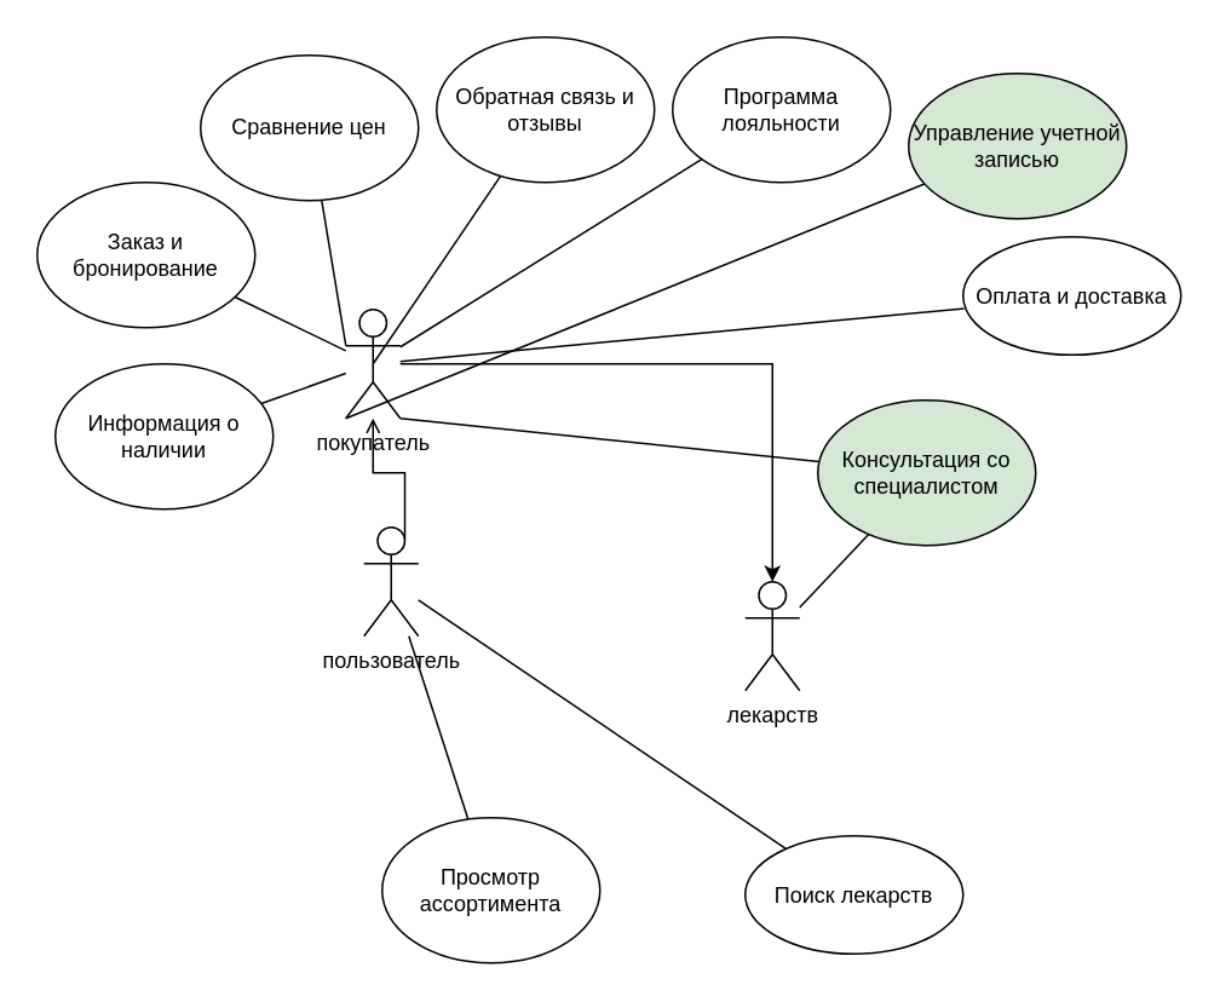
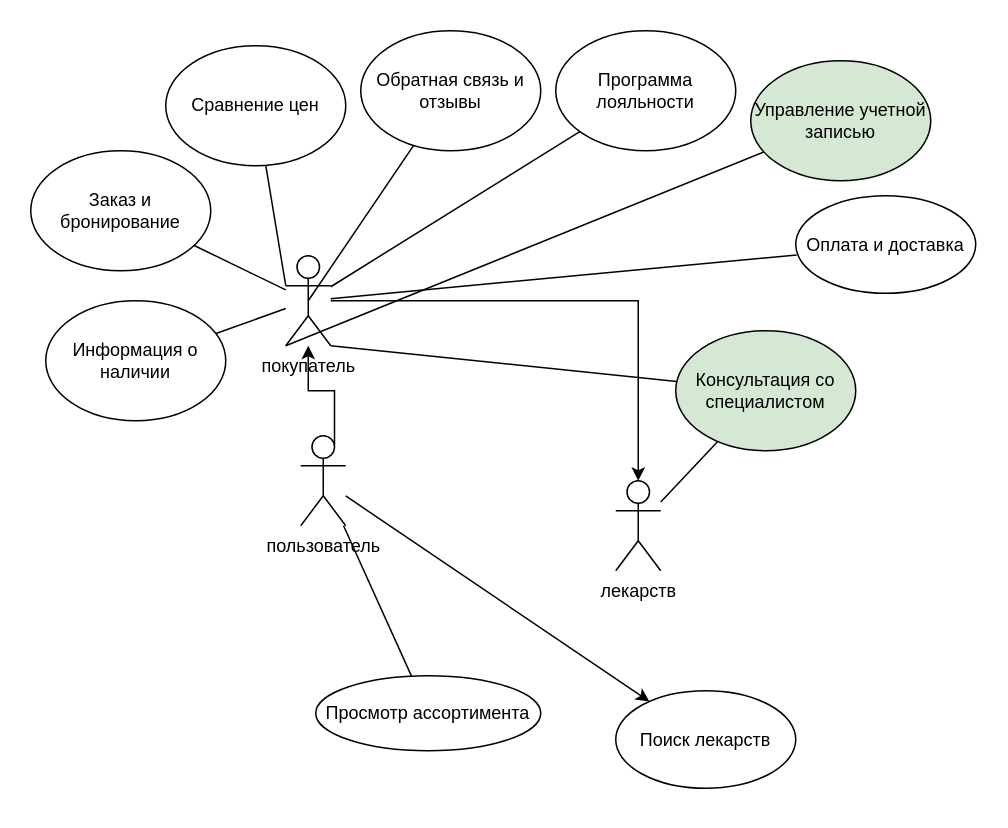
  <mxCell id="0" />
  <mxCell id="1" parent="0" />
- <mxCell id="2" style="edgeStyle=orthogonalEdgeStyle;rounded=0;orthogonalLoop=1;jettySize=auto;html=1;exitX=0.75;exitY=0.1;exitDx=0;exitDy=0;exitPerimeter=0;endArrow=open;" edge="1" parent="1" source="3" target="9"><mxGeometry relative="1" as="geometry" /></mxCell>
+ <mxCell id="2" style="edgeStyle=orthogonalEdgeStyle;rounded=0;orthogonalLoop=1;jettySize=auto;html=1;exitX=0.75;exitY=0.1;exitDx=0;exitDy=0;exitPerimeter=0;" edge="1" parent="1" source="3" target="9"><mxGeometry relative="1" as="geometry" /></mxCell>
  <mxCell id="3" value="пользователь&lt;br&gt;" style="shape=umlActor;verticalLabelPosition=bottom;verticalAlign=top;html=1;outlineConnect=0;rotation=0;" vertex="1" parent="1"><mxGeometry x="200" y="290" width="30" height="60" as="geometry" /></mxCell>
- <mxCell id="4" value="" style="endArrow=none;html=1;rounded=0;" edge="1" parent="1" source="3" target="5"><mxGeometry width="50" height="50" relative="1" as="geometry"><mxPoint x="540" y="390" as="sourcePoint" /><mxPoint x="470" y="390" as="targetPoint" /></mxGeometry></mxCell>
+ <mxCell id="4" value="" style="endArrow=classic;html=1;rounded=0;" edge="1" parent="1" source="3" target="5"><mxGeometry width="50" height="50" relative="1" as="geometry"><mxPoint x="540" y="390" as="sourcePoint" /><mxPoint x="470" y="390" as="targetPoint" /></mxGeometry></mxCell>
  <mxCell id="5" value="Поиск лекарств" style="ellipse;whiteSpace=wrap;html=1;" vertex="1" parent="1"><mxGeometry x="410" y="460" width="120" height="65" as="geometry" /></mxCell>
  <mxCell id="6" value="" style="endArrow=none;html=1;rounded=0;" edge="1" parent="1" source="3" target="7"><mxGeometry width="50" height="50" relative="1" as="geometry"><mxPoint x="540" y="350" as="sourcePoint" /><mxPoint x="470" y="290" as="targetPoint" /></mxGeometry></mxCell>
- <mxCell id="7" value="Просмотр ассортимента" style="ellipse;whiteSpace=wrap;html=1;" vertex="1" parent="1"><mxGeometry x="210" y="450" width="120" height="80" as="geometry" /></mxCell>
+ <mxCell id="7" value="Просмотр ассортимента" style="ellipse;whiteSpace=wrap;html=1;" vertex="1" parent="1"><mxGeometry x="210" y="450" width="150" height="50" as="geometry" /></mxCell>
  <mxCell id="8" style="edgeStyle=orthogonalEdgeStyle;rounded=0;orthogonalLoop=1;jettySize=auto;html=1;" edge="1" parent="1" source="9" target="18"><mxGeometry relative="1" as="geometry" /></mxCell>
  <mxCell id="9" value="покупатель" style="shape=umlActor;verticalLabelPosition=bottom;verticalAlign=top;html=1;outlineConnect=0;" vertex="1" parent="1"><mxGeometry x="190" y="170" width="30" height="60" as="geometry" /></mxCell>
  <mxCell id="10" value="" style="endArrow=none;html=1;rounded=0;" edge="1" parent="1" source="11" target="9"><mxGeometry width="50" height="50" relative="1" as="geometry"><mxPoint x="380" y="330" as="sourcePoint" /><mxPoint x="590" y="340" as="targetPoint" /></mxGeometry></mxCell>
  <mxCell id="11" value="Заказ и бронирование" style="ellipse;whiteSpace=wrap;html=1;" vertex="1" parent="1"><mxGeometry x="20" y="100" width="120" height="80" as="geometry" /></mxCell>
  <mxCell id="12" value="" style="endArrow=none;html=1;rounded=0;" edge="1" parent="1" source="13" target="9"><mxGeometry width="50" height="50" relative="1" as="geometry"><mxPoint x="350" y="380" as="sourcePoint" /><mxPoint x="590" y="340" as="targetPoint" /></mxGeometry></mxCell>
  <mxCell id="13" value="Информация о наличии" style="ellipse;whiteSpace=wrap;html=1;" vertex="1" parent="1"><mxGeometry x="30" y="200" width="120" height="80" as="geometry" /></mxCell>
  <mxCell id="14" value="" style="endArrow=none;html=1;rounded=0;entryX=0;entryY=0.333;entryDx=0;entryDy=0;entryPerimeter=0;" edge="1" parent="1" source="15" target="9"><mxGeometry width="50" height="50" relative="1" as="geometry"><mxPoint x="590" y="130" as="sourcePoint" /><mxPoint x="590" y="340" as="targetPoint" /></mxGeometry></mxCell>
  <mxCell id="15" value="Сравнение цен" style="ellipse;whiteSpace=wrap;html=1;" vertex="1" parent="1"><mxGeometry x="110" y="30" width="120" height="80" as="geometry" /></mxCell>
  <mxCell id="16" value="" style="endArrow=none;html=1;rounded=0;entryX=0.5;entryY=0.5;entryDx=0;entryDy=0;entryPerimeter=0;" edge="1" parent="1" source="17" target="9"><mxGeometry width="50" height="50" relative="1" as="geometry"><mxPoint x="797.5" y="120" as="sourcePoint" /><mxPoint x="210" y="196" as="targetPoint" /></mxGeometry></mxCell>
  <mxCell id="17" value="Обратная связь и отзывы" style="ellipse;whiteSpace=wrap;html=1;" vertex="1" parent="1"><mxGeometry x="240" y="20" width="120" height="80" as="geometry" /></mxCell>
  <mxCell id="18" value="лекарств" style="shape=umlActor;verticalLabelPosition=bottom;verticalAlign=top;html=1;outlineConnect=0;" vertex="1" parent="1"><mxGeometry x="410" y="320" width="30" height="60" as="geometry" /></mxCell>
  <mxCell id="19" value="" style="endArrow=none;html=1;rounded=0;" edge="1" parent="1" source="21" target="18"><mxGeometry width="50" height="50" relative="1" as="geometry"><mxPoint x="540" y="390" as="sourcePoint" /><mxPoint x="590" y="340" as="targetPoint" /><Array as="points" /></mxGeometry></mxCell>
  <mxCell id="20" value="" style="endArrow=none;html=1;rounded=0;exitX=1;exitY=1;exitDx=0;exitDy=0;exitPerimeter=0;" edge="1" parent="1" source="9" target="21"><mxGeometry width="50" height="50" relative="1" as="geometry"><mxPoint x="740" y="180" as="sourcePoint" /><mxPoint x="840" y="363" as="targetPoint" /></mxGeometry></mxCell>
  <mxCell id="21" value="Консультация со специалистом" style="ellipse;whiteSpace=wrap;html=1;fillColor=#d5e8d4;" vertex="1" parent="1"><mxGeometry x="450" y="220" width="120" height="80" as="geometry" /></mxCell>
  <mxCell id="22" value="" style="endArrow=none;html=1;rounded=0;entryX=0;entryY=1;entryDx=0;entryDy=0;entryPerimeter=0;" edge="1" parent="1" source="23" target="9"><mxGeometry width="50" height="50" relative="1" as="geometry"><mxPoint x="580" y="410" as="sourcePoint" /><mxPoint x="590" y="340" as="targetPoint" /></mxGeometry></mxCell>
  <mxCell id="23" value="Управление учетной записью" style="ellipse;whiteSpace=wrap;html=1;fillColor=#d5e8d4;" vertex="1" parent="1"><mxGeometry x="500" y="40" width="120" height="80" as="geometry" /></mxCell>
  <mxCell id="24" value="" style="endArrow=none;html=1;rounded=0;" edge="1" parent="1" source="25" target="9"><mxGeometry width="50" height="50" relative="1" as="geometry"><mxPoint x="840" y="180" as="sourcePoint" /><mxPoint x="590" y="340" as="targetPoint" /></mxGeometry></mxCell>
  <mxCell id="25" value="Программа лояльности" style="ellipse;whiteSpace=wrap;html=1;" vertex="1" parent="1"><mxGeometry x="370" y="20" width="120" height="80" as="geometry" /></mxCell>
  <mxCell id="26" value="" style="endArrow=none;html=1;rounded=0;exitX=0.005;exitY=0.608;exitDx=0;exitDy=0;exitPerimeter=0;" edge="1" parent="1" source="27" target="9"><mxGeometry width="50" height="50" relative="1" as="geometry"><mxPoint x="710" y="420" as="sourcePoint" /><mxPoint x="590" y="340" as="targetPoint" /></mxGeometry></mxCell>
  <mxCell id="27" value="Оплата и доставка" style="ellipse;whiteSpace=wrap;html=1;" vertex="1" parent="1"><mxGeometry x="530" y="130" width="120" height="65" as="geometry" /></mxCell>
